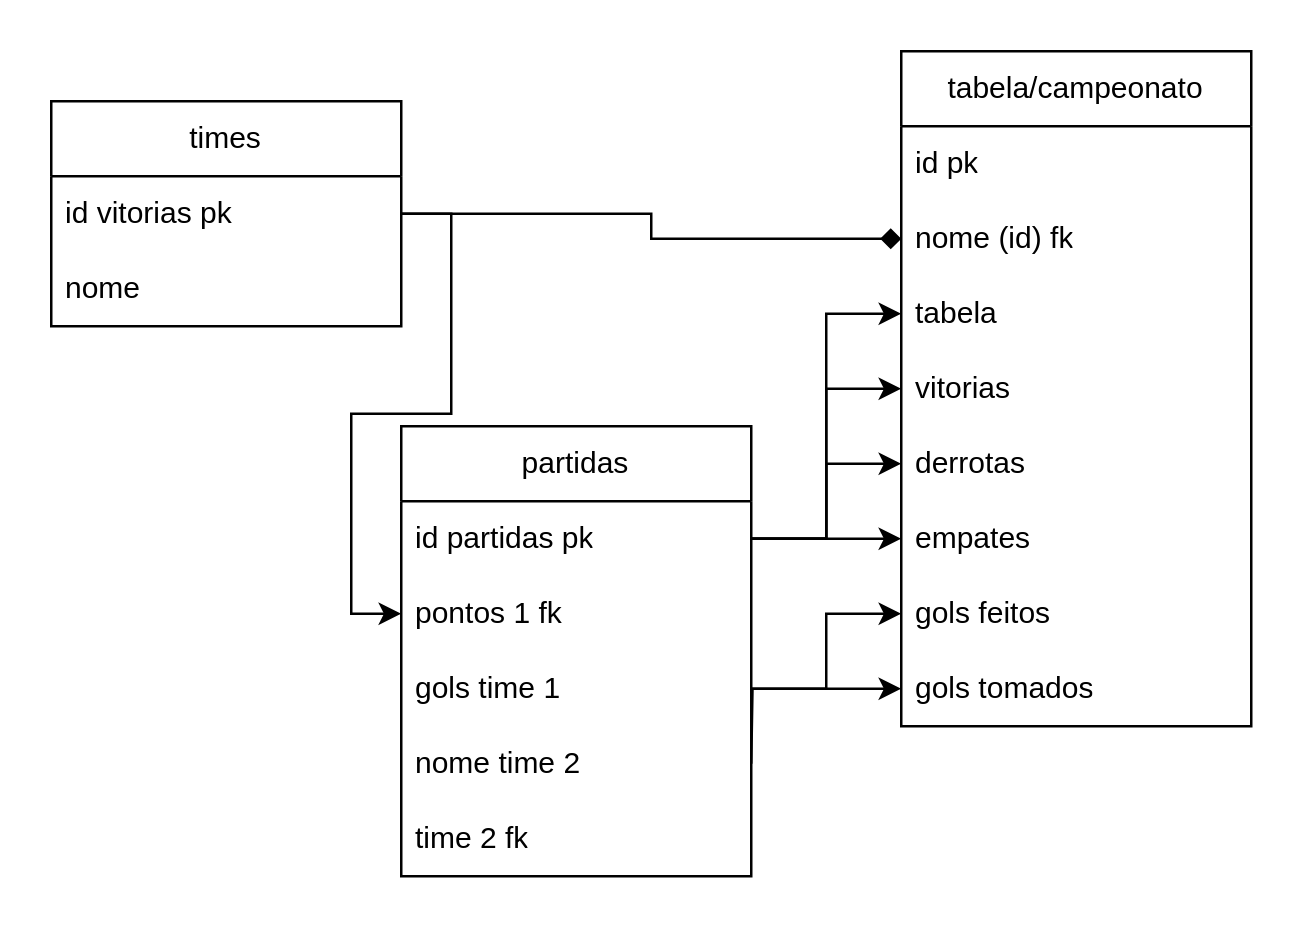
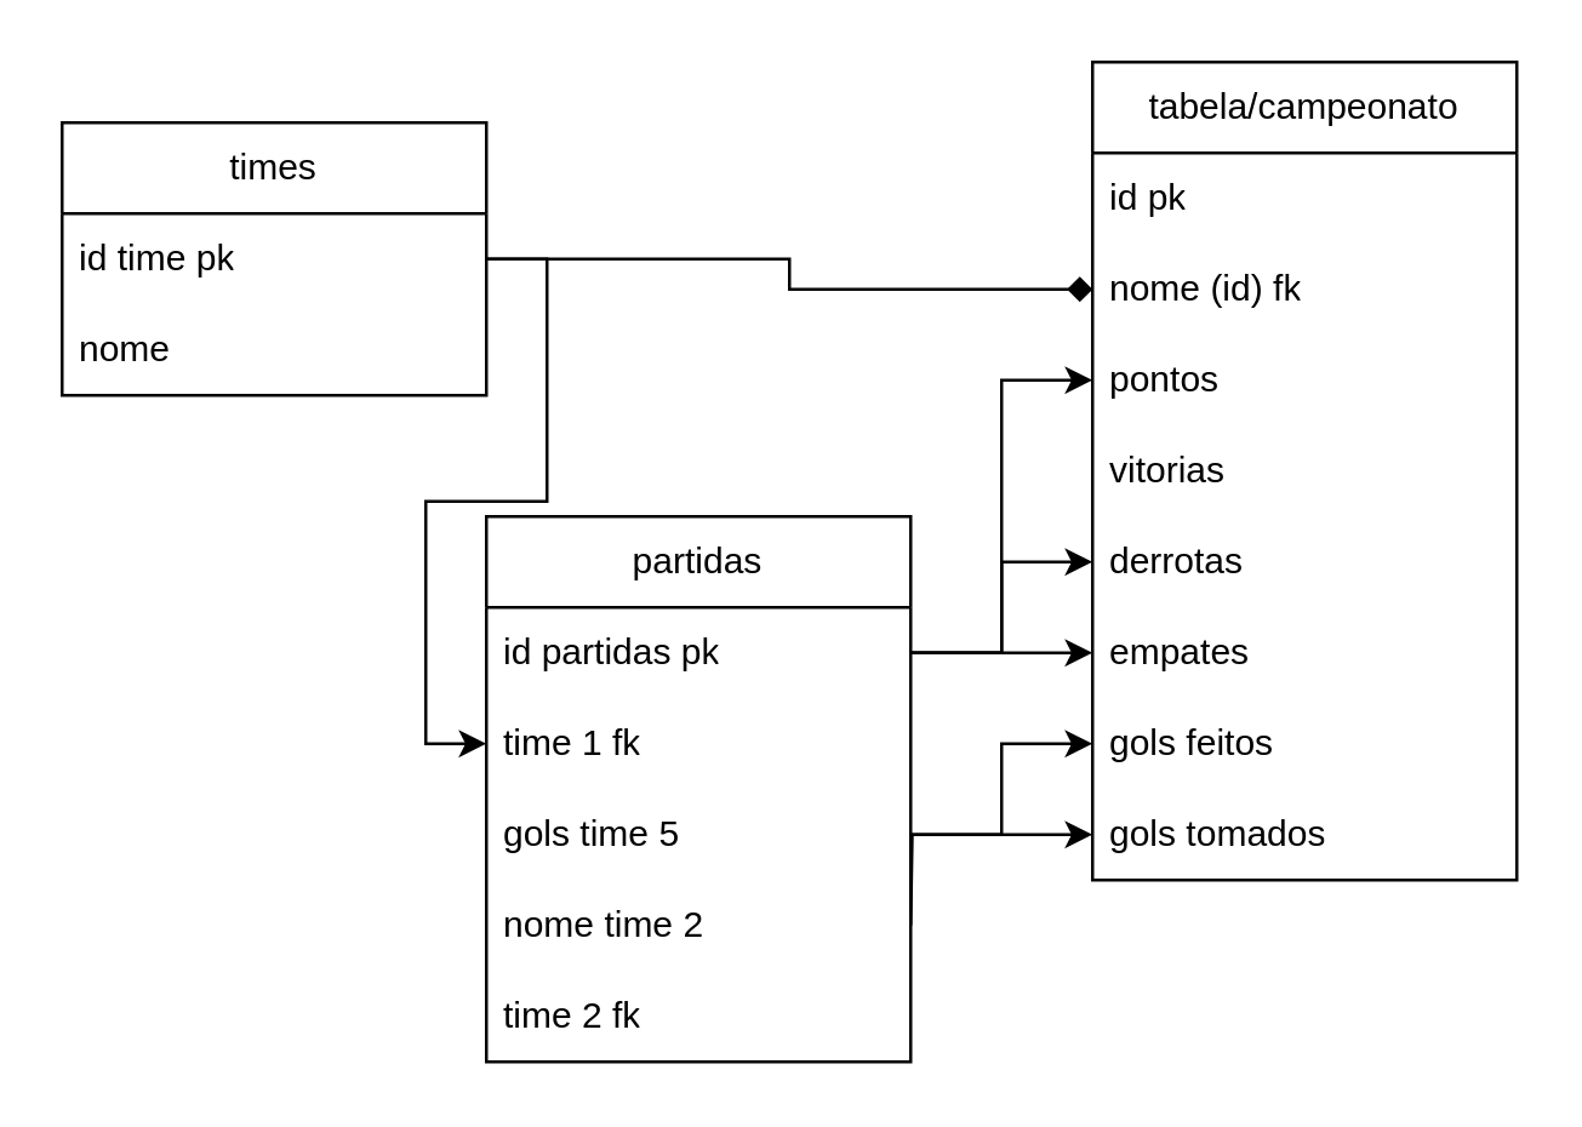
  <mxCell id="0" />
  <mxCell id="1" parent="0" />
  <mxCell id="2" value="times" style="swimlane;fontStyle=0;childLayout=stackLayout;horizontal=1;startSize=30;horizontalStack=0;resizeParent=1;resizeParentMax=0;resizeLast=0;collapsible=1;marginBottom=0;whiteSpace=wrap;html=1;" parent="1" vertex="1"><mxGeometry x="20" y="40" width="140" height="90" as="geometry" /></mxCell>
- <mxCell id="3" value="id vitorias pk" style="text;strokeColor=none;fillColor=none;align=left;verticalAlign=middle;spacingLeft=4;spacingRight=4;overflow=hidden;points=[[0,0.5],[1,0.5]];portConstraint=eastwest;rotatable=0;whiteSpace=wrap;html=1;" parent="2" vertex="1"><mxGeometry y="30" width="140" height="30" as="geometry" /></mxCell>
+ <mxCell id="3" value="id time pk" style="text;strokeColor=none;fillColor=none;align=left;verticalAlign=middle;spacingLeft=4;spacingRight=4;overflow=hidden;points=[[0,0.5],[1,0.5]];portConstraint=eastwest;rotatable=0;whiteSpace=wrap;html=1;" parent="2" vertex="1"><mxGeometry y="30" width="140" height="30" as="geometry" /></mxCell>
  <mxCell id="4" value="nome" style="text;strokeColor=none;fillColor=none;align=left;verticalAlign=middle;spacingLeft=4;spacingRight=4;overflow=hidden;points=[[0,0.5],[1,0.5]];portConstraint=eastwest;rotatable=0;whiteSpace=wrap;html=1;" parent="2" vertex="1"><mxGeometry y="60" width="140" height="30" as="geometry" /></mxCell>
  <mxCell id="5" value="partidas" style="swimlane;fontStyle=0;childLayout=stackLayout;horizontal=1;startSize=30;horizontalStack=0;resizeParent=1;resizeParentMax=0;resizeLast=0;collapsible=1;marginBottom=0;whiteSpace=wrap;html=1;" parent="1" vertex="1"><mxGeometry x="160" y="170" width="140" height="180" as="geometry" /></mxCell>
  <mxCell id="6" value="id partidas pk" style="text;strokeColor=none;fillColor=none;align=left;verticalAlign=middle;spacingLeft=4;spacingRight=4;overflow=hidden;points=[[0,0.5],[1,0.5]];portConstraint=eastwest;rotatable=0;whiteSpace=wrap;html=1;" parent="5" vertex="1"><mxGeometry y="30" width="140" height="30" as="geometry" /></mxCell>
- <mxCell id="7" value="pontos 1 fk" style="text;strokeColor=none;fillColor=none;align=left;verticalAlign=middle;spacingLeft=4;spacingRight=4;overflow=hidden;points=[[0,0.5],[1,0.5]];portConstraint=eastwest;rotatable=0;whiteSpace=wrap;html=1;" parent="5" vertex="1"><mxGeometry y="60" width="140" height="30" as="geometry" /></mxCell>
- <mxCell id="8" value="gols time 1" style="text;strokeColor=none;fillColor=none;align=left;verticalAlign=middle;spacingLeft=4;spacingRight=4;overflow=hidden;points=[[0,0.5],[1,0.5]];portConstraint=eastwest;rotatable=0;whiteSpace=wrap;html=1;" parent="5" vertex="1"><mxGeometry y="90" width="140" height="30" as="geometry" /></mxCell>
+ <mxCell id="7" value="time 1 fk" style="text;strokeColor=none;fillColor=none;align=left;verticalAlign=middle;spacingLeft=4;spacingRight=4;overflow=hidden;points=[[0,0.5],[1,0.5]];portConstraint=eastwest;rotatable=0;whiteSpace=wrap;html=1;" parent="5" vertex="1"><mxGeometry y="60" width="140" height="30" as="geometry" /></mxCell>
+ <mxCell id="8" value="gols time 5" style="text;strokeColor=none;fillColor=none;align=left;verticalAlign=middle;spacingLeft=4;spacingRight=4;overflow=hidden;points=[[0,0.5],[1,0.5]];portConstraint=eastwest;rotatable=0;whiteSpace=wrap;html=1;" parent="5" vertex="1"><mxGeometry y="90" width="140" height="30" as="geometry" /></mxCell>
  <mxCell id="9" value="nome time 2" style="text;strokeColor=none;fillColor=none;align=left;verticalAlign=middle;spacingLeft=4;spacingRight=4;overflow=hidden;points=[[0,0.5],[1,0.5]];portConstraint=eastwest;rotatable=0;whiteSpace=wrap;html=1;" parent="5" vertex="1"><mxGeometry y="120" width="140" height="30" as="geometry" /></mxCell>
  <mxCell id="10" value="time 2 fk" style="text;strokeColor=none;fillColor=none;align=left;verticalAlign=middle;spacingLeft=4;spacingRight=4;overflow=hidden;points=[[0,0.5],[1,0.5]];portConstraint=eastwest;rotatable=0;whiteSpace=wrap;html=1;" parent="5" vertex="1"><mxGeometry y="150" width="140" height="30" as="geometry" /></mxCell>
  <mxCell id="11" value="tabela/campeonato" style="swimlane;fontStyle=0;childLayout=stackLayout;horizontal=1;startSize=30;horizontalStack=0;resizeParent=1;resizeParentMax=0;resizeLast=0;collapsible=1;marginBottom=0;whiteSpace=wrap;html=1;" parent="1" vertex="1"><mxGeometry x="360" y="20" width="140" height="270" as="geometry" /></mxCell>
  <mxCell id="12" value="id pk" style="text;strokeColor=none;fillColor=none;align=left;verticalAlign=middle;spacingLeft=4;spacingRight=4;overflow=hidden;points=[[0,0.5],[1,0.5]];portConstraint=eastwest;rotatable=0;whiteSpace=wrap;html=1;" parent="11" vertex="1"><mxGeometry y="30" width="140" height="30" as="geometry" /></mxCell>
  <mxCell id="13" value="nome (id) fk" style="text;strokeColor=none;fillColor=none;align=left;verticalAlign=middle;spacingLeft=4;spacingRight=4;overflow=hidden;points=[[0,0.5],[1,0.5]];portConstraint=eastwest;rotatable=0;whiteSpace=wrap;html=1;" parent="11" vertex="1"><mxGeometry y="60" width="140" height="30" as="geometry" /></mxCell>
- <mxCell id="14" value="tabela" style="text;strokeColor=none;fillColor=none;align=left;verticalAlign=middle;spacingLeft=4;spacingRight=4;overflow=hidden;points=[[0,0.5],[1,0.5]];portConstraint=eastwest;rotatable=0;whiteSpace=wrap;html=1;" parent="11" vertex="1"><mxGeometry y="90" width="140" height="30" as="geometry" /></mxCell>
+ <mxCell id="14" value="pontos" style="text;strokeColor=none;fillColor=none;align=left;verticalAlign=middle;spacingLeft=4;spacingRight=4;overflow=hidden;points=[[0,0.5],[1,0.5]];portConstraint=eastwest;rotatable=0;whiteSpace=wrap;html=1;" parent="11" vertex="1"><mxGeometry y="90" width="140" height="30" as="geometry" /></mxCell>
  <mxCell id="15" value="vitorias" style="text;strokeColor=none;fillColor=none;align=left;verticalAlign=middle;spacingLeft=4;spacingRight=4;overflow=hidden;points=[[0,0.5],[1,0.5]];portConstraint=eastwest;rotatable=0;whiteSpace=wrap;html=1;" parent="11" vertex="1"><mxGeometry y="120" width="140" height="30" as="geometry" /></mxCell>
  <mxCell id="16" value="derrotas" style="text;strokeColor=none;fillColor=none;align=left;verticalAlign=middle;spacingLeft=4;spacingRight=4;overflow=hidden;points=[[0,0.5],[1,0.5]];portConstraint=eastwest;rotatable=0;whiteSpace=wrap;html=1;" parent="11" vertex="1"><mxGeometry y="150" width="140" height="30" as="geometry" /></mxCell>
  <mxCell id="17" value="empates" style="text;strokeColor=none;fillColor=none;align=left;verticalAlign=middle;spacingLeft=4;spacingRight=4;overflow=hidden;points=[[0,0.5],[1,0.5]];portConstraint=eastwest;rotatable=0;whiteSpace=wrap;html=1;" parent="11" vertex="1"><mxGeometry y="180" width="140" height="30" as="geometry" /></mxCell>
  <mxCell id="18" value="gols feitos" style="text;strokeColor=none;fillColor=none;align=left;verticalAlign=middle;spacingLeft=4;spacingRight=4;overflow=hidden;points=[[0,0.5],[1,0.5]];portConstraint=eastwest;rotatable=0;whiteSpace=wrap;html=1;" parent="11" vertex="1"><mxGeometry y="210" width="140" height="30" as="geometry" /></mxCell>
  <mxCell id="19" value="gols tomados" style="text;strokeColor=none;fillColor=none;align=left;verticalAlign=middle;spacingLeft=4;spacingRight=4;overflow=hidden;points=[[0,0.5],[1,0.5]];portConstraint=eastwest;rotatable=0;whiteSpace=wrap;html=1;" parent="11" vertex="1"><mxGeometry y="240" width="140" height="30" as="geometry" /></mxCell>
  <mxCell id="20" style="edgeStyle=orthogonalEdgeStyle;rounded=0;orthogonalLoop=1;jettySize=auto;html=1;exitX=1;exitY=0.5;exitDx=0;exitDy=0;entryX=0;entryY=0.5;entryDx=0;entryDy=0;" parent="1" source="3" target="7" edge="1"><mxGeometry relative="1" as="geometry" /></mxCell>
  <mxCell id="21" style="edgeStyle=orthogonalEdgeStyle;rounded=0;orthogonalLoop=1;jettySize=auto;html=1;exitX=1;exitY=0.5;exitDx=0;exitDy=0;entryX=0;entryY=0.5;entryDx=0;entryDy=0;endArrow=diamond;" parent="1" source="3" target="13" edge="1"><mxGeometry relative="1" as="geometry" /></mxCell>
  <mxCell id="22" style="edgeStyle=orthogonalEdgeStyle;rounded=0;orthogonalLoop=1;jettySize=auto;html=1;exitX=1;exitY=0.5;exitDx=0;exitDy=0;entryX=0;entryY=0.5;entryDx=0;entryDy=0;" parent="1" source="8" target="18" edge="1"><mxGeometry relative="1" as="geometry" /></mxCell>
  <mxCell id="23" style="edgeStyle=orthogonalEdgeStyle;rounded=0;orthogonalLoop=1;jettySize=auto;html=1;exitX=1;exitY=0.5;exitDx=0;exitDy=0;entryX=0;entryY=0.5;entryDx=0;entryDy=0;" parent="1" target="19" edge="1"><mxGeometry relative="1" as="geometry"><mxPoint x="300" y="305" as="sourcePoint" /></mxGeometry></mxCell>
- <mxCell id="24" style="edgeStyle=orthogonalEdgeStyle;rounded=0;orthogonalLoop=1;jettySize=auto;html=1;exitX=1;exitY=0.5;exitDx=0;exitDy=0;entryX=0;entryY=0.5;entryDx=0;entryDy=0;" parent="1" source="6" target="15" edge="1"><mxGeometry relative="1" as="geometry" /></mxCell>
  <mxCell id="25" style="edgeStyle=orthogonalEdgeStyle;rounded=0;orthogonalLoop=1;jettySize=auto;html=1;exitX=1;exitY=0.5;exitDx=0;exitDy=0;entryX=0;entryY=0.5;entryDx=0;entryDy=0;" parent="1" source="6" target="16" edge="1"><mxGeometry relative="1" as="geometry" /></mxCell>
  <mxCell id="26" style="edgeStyle=orthogonalEdgeStyle;rounded=0;orthogonalLoop=1;jettySize=auto;html=1;exitX=1;exitY=0.5;exitDx=0;exitDy=0;entryX=0;entryY=0.5;entryDx=0;entryDy=0;" parent="1" source="6" target="14" edge="1"><mxGeometry relative="1" as="geometry" /></mxCell>
  <mxCell id="27" style="edgeStyle=orthogonalEdgeStyle;rounded=0;orthogonalLoop=1;jettySize=auto;html=1;exitX=1;exitY=0.5;exitDx=0;exitDy=0;entryX=0;entryY=0.5;entryDx=0;entryDy=0;" parent="1" source="6" target="17" edge="1"><mxGeometry relative="1" as="geometry" /></mxCell>
